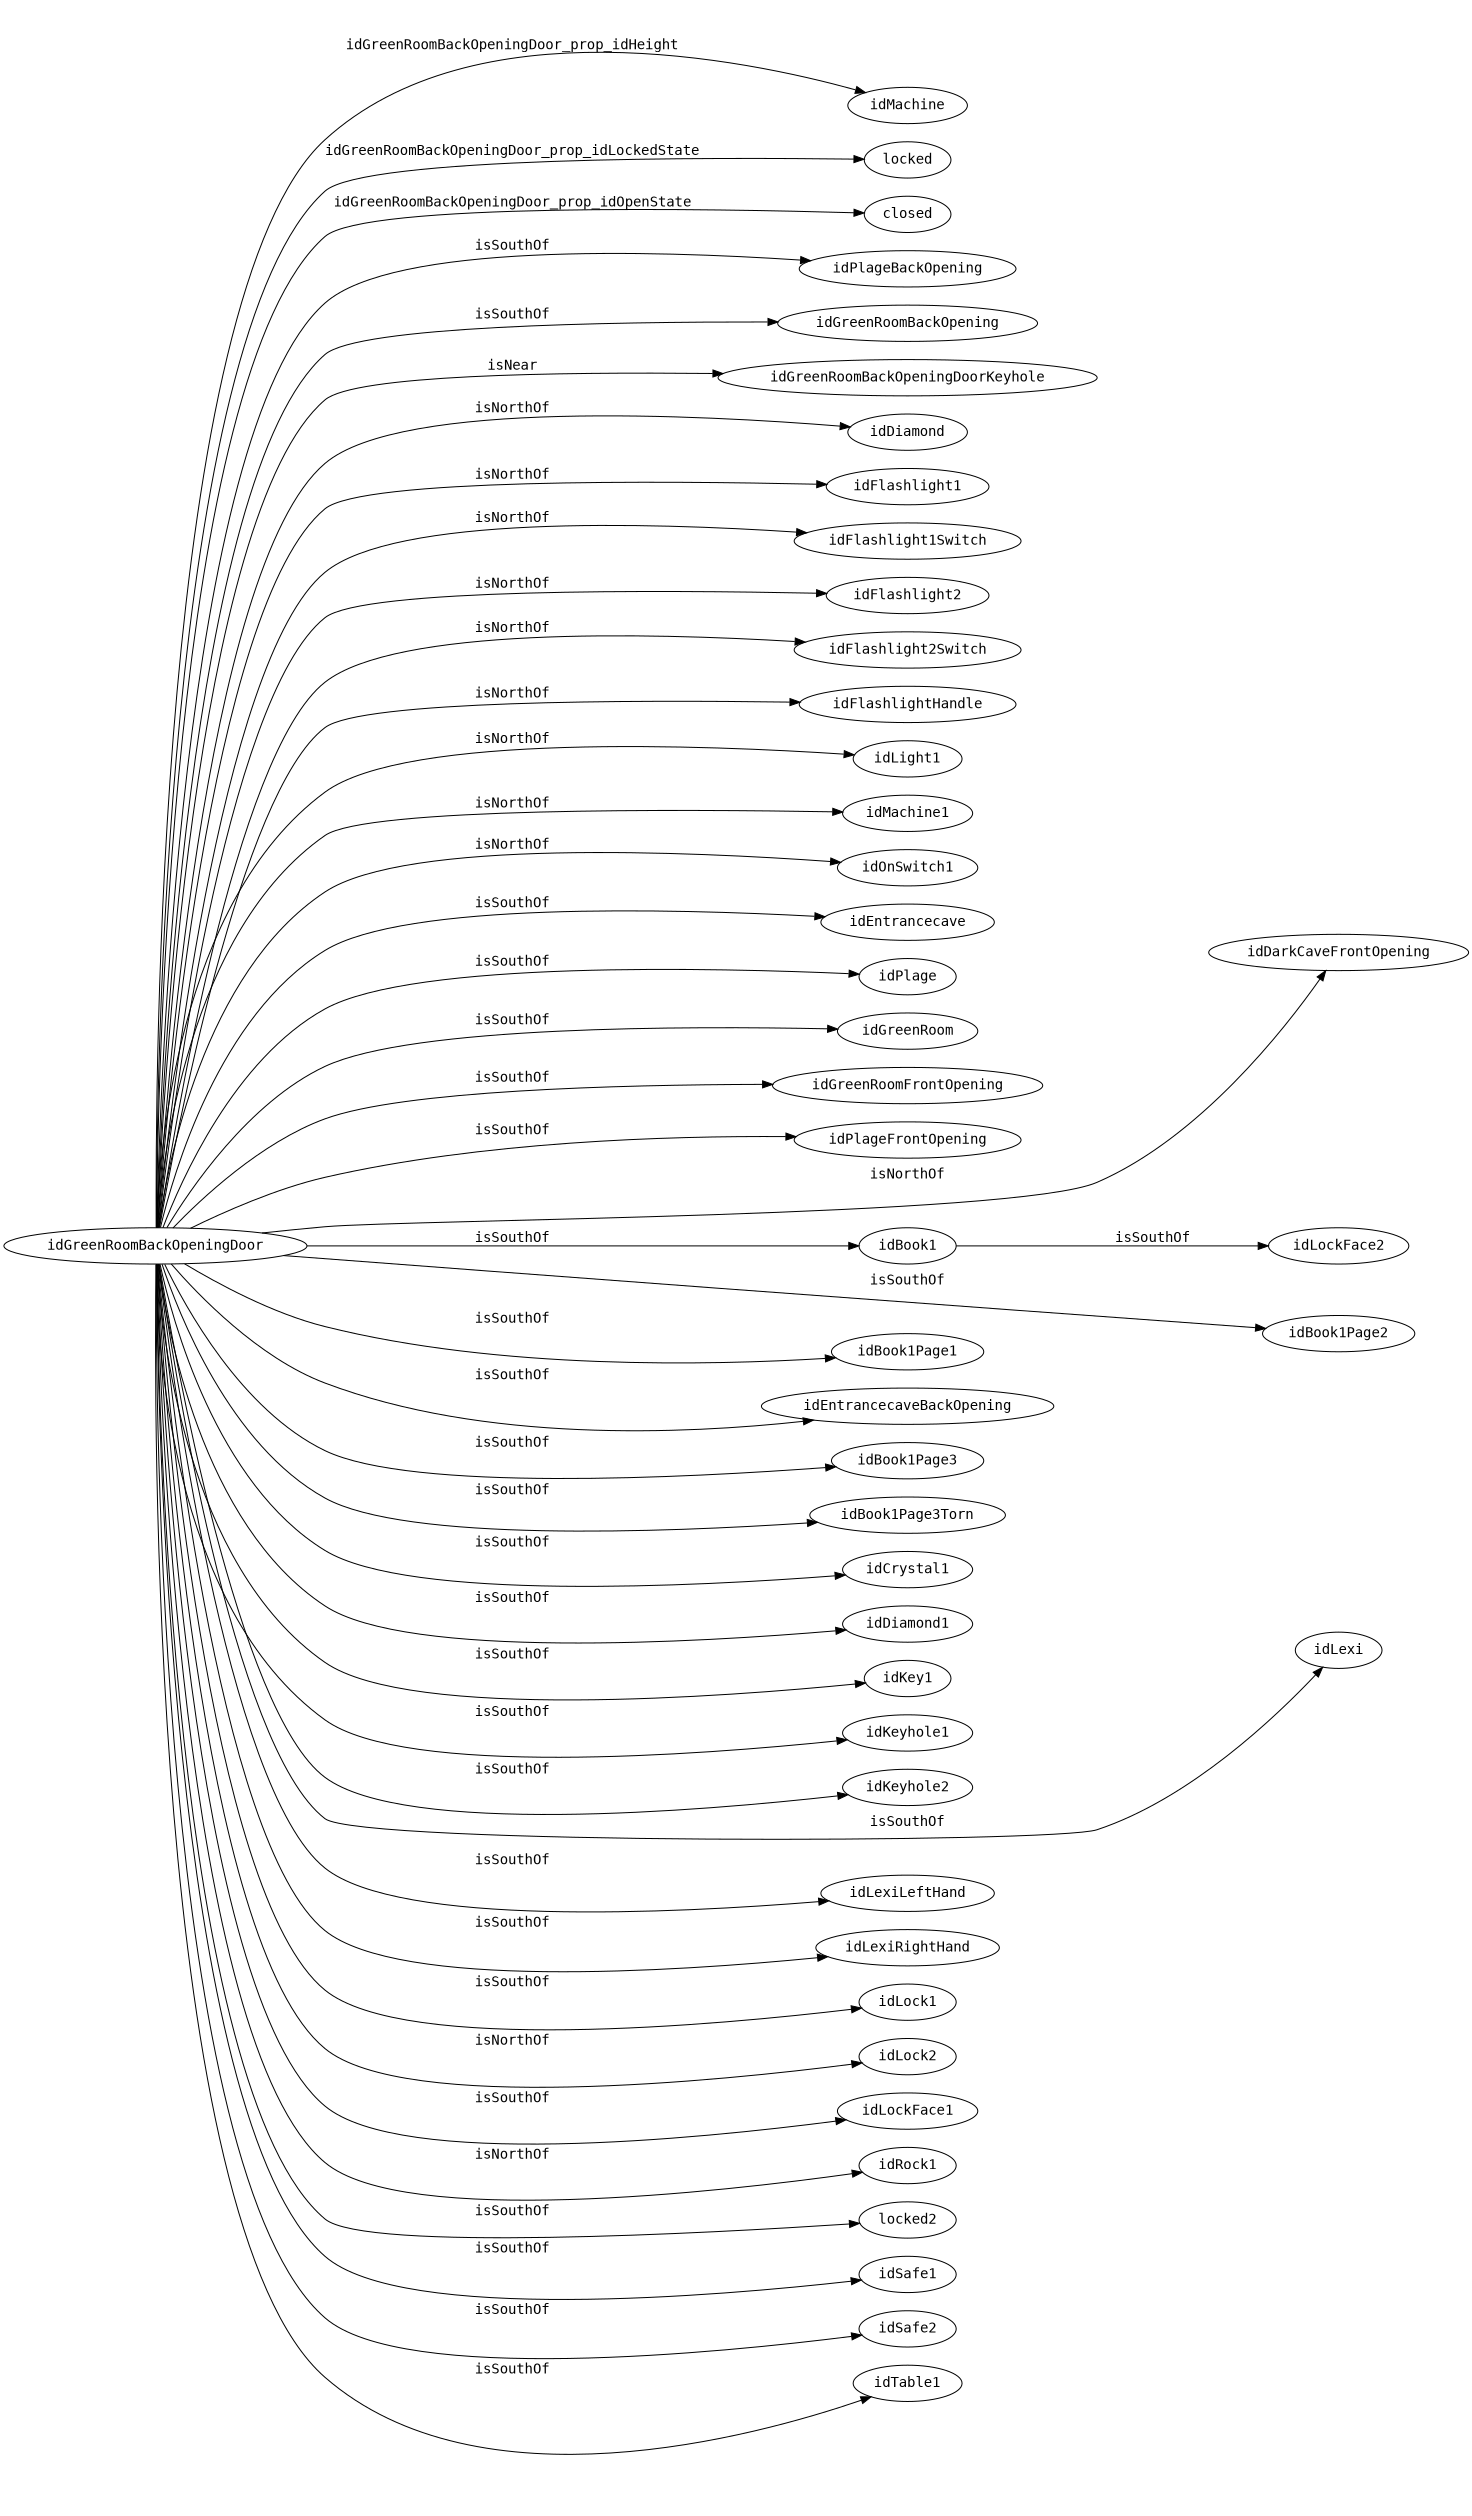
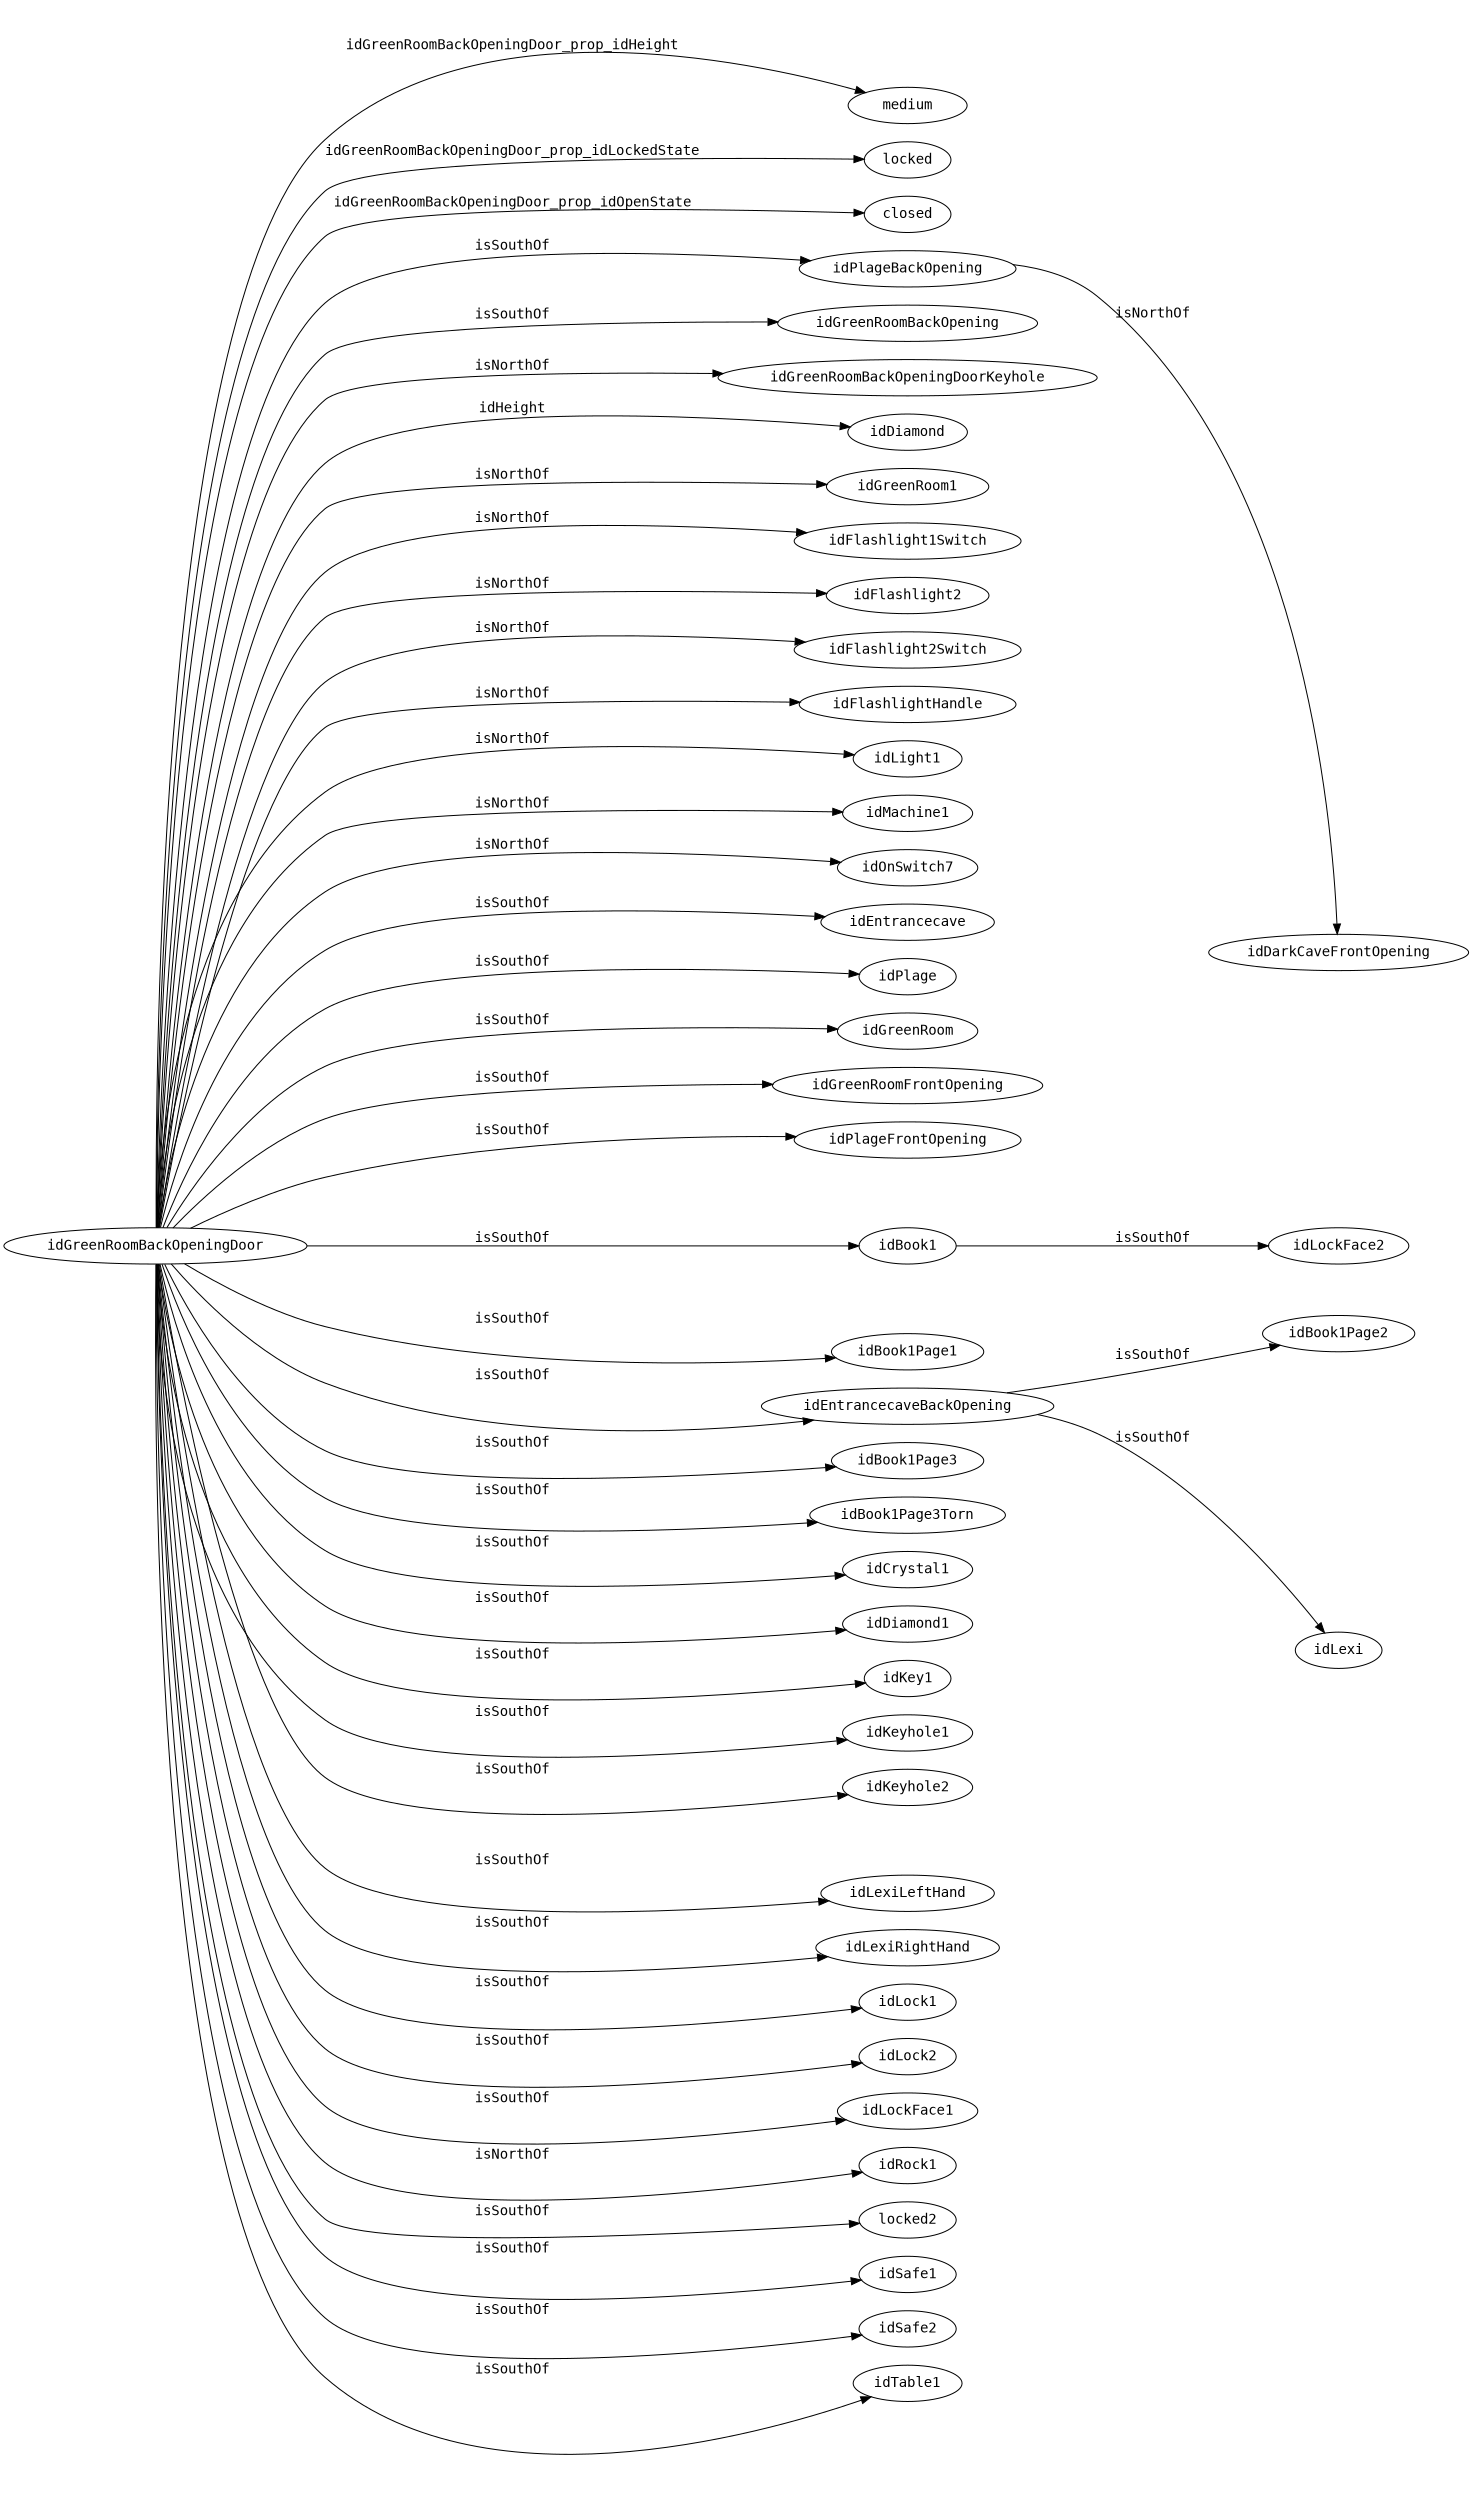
  strict digraph {
    fontname="DejaVu Sans Mono"
    rankdir=LR
    node [fontname="DejaVu Sans Mono" node_type=entity_node]
    edge [edge_type=relationship fontname="DejaVu Sans Mono"]
-   medium [node_type=property_node label=idMachine]
+   medium [node_type=property_node]
    idGreenRoomBackOpeningDoor
    locked [node_type=property_node]
    closed [node_type=property_node]
    idDarkCaveFrontOpening
    idGreenRoomBackOpening
    idGreenRoomBackOpeningDoorKeyhole
    n8 [label=idDiamond]
-   idFlashlight1
+   idFlashlight1 [label=idGreenRoom1]
    idFlashlight1Switch
    idFlashlight2
    idFlashlight2Switch
    idFlashlightHandle
    idLight1
    idMachine1
-   idOnSwitch1
+   idOnSwitch1 [label=idOnSwitch7]
    idEntrancecave
    idPlage
    idGreenRoom
    idGreenRoomFrontOpening
    idPlageFrontOpening
    idPlageBackOpening
    idEntrancecaveBackOpening
    idBook1
    idBook1Page1
    idBook1Page2
    idBook1Page3
    idBook1Page3Torn
    idCrystal1
    idDiamond1
    idKey1
    idKeyhole1
    idKeyhole2
    idLexi
    idLexiLeftHand
    idLexiRightHand
    idLock1
    idLock2
    idLockFace1
    idRock1
    n41 [label=locked2]
    idSafe1
    idSafe2
    idTable1
    idLockFace2
    idGreenRoomBackOpeningDoor -> medium [edge_type=property label=idGreenRoomBackOpeningDoor_prop_idHeight]
    idGreenRoomBackOpeningDoor -> locked [edge_type=property label=idGreenRoomBackOpeningDoor_prop_idLockedState]
    idGreenRoomBackOpeningDoor -> closed [edge_type=property label=idGreenRoomBackOpeningDoor_prop_idOpenState]
-   idGreenRoomBackOpeningDoor -> idDarkCaveFrontOpening [label=isNorthOf]
+   idPlageBackOpening -> idDarkCaveFrontOpening [label=isNorthOf]
    idGreenRoomBackOpeningDoor -> idGreenRoomBackOpening [label=isSouthOf]
-   idGreenRoomBackOpeningDoor -> idGreenRoomBackOpeningDoorKeyhole [label=isNear]
-   idGreenRoomBackOpeningDoor -> n8 [label=isNorthOf]
+   idGreenRoomBackOpeningDoor -> idGreenRoomBackOpeningDoorKeyhole [label=isNorthOf]
+   idGreenRoomBackOpeningDoor -> n8 [label=idHeight]
    idGreenRoomBackOpeningDoor -> idFlashlight1 [label=isNorthOf]
    idGreenRoomBackOpeningDoor -> idFlashlight1Switch [label=isNorthOf]
    idGreenRoomBackOpeningDoor -> idFlashlight2 [label=isNorthOf]
    idGreenRoomBackOpeningDoor -> idFlashlight2Switch [label=isNorthOf]
    idGreenRoomBackOpeningDoor -> idFlashlightHandle [label=isNorthOf]
    idGreenRoomBackOpeningDoor -> idLight1 [label=isNorthOf]
    idGreenRoomBackOpeningDoor -> idMachine1 [label=isNorthOf]
    idGreenRoomBackOpeningDoor -> idOnSwitch1 [label=isNorthOf]
    idGreenRoomBackOpeningDoor -> idEntrancecave [label=isSouthOf]
    idGreenRoomBackOpeningDoor -> idPlage [label=isSouthOf]
    idGreenRoomBackOpeningDoor -> idGreenRoom [label=isSouthOf]
    idGreenRoomBackOpeningDoor -> idGreenRoomFrontOpening [label=isSouthOf]
    idGreenRoomBackOpeningDoor -> idPlageFrontOpening [label=isSouthOf]
    idGreenRoomBackOpeningDoor -> idPlageBackOpening [label=isSouthOf]
    idGreenRoomBackOpeningDoor -> idEntrancecaveBackOpening [label=isSouthOf]
    idGreenRoomBackOpeningDoor -> idBook1 [label=isSouthOf]
    idGreenRoomBackOpeningDoor -> idBook1Page1 [label=isSouthOf]
-   idGreenRoomBackOpeningDoor -> idBook1Page2 [label=isSouthOf]
+   idEntrancecaveBackOpening -> idBook1Page2 [label=isSouthOf]
    idGreenRoomBackOpeningDoor -> idBook1Page3 [label=isSouthOf]
    idGreenRoomBackOpeningDoor -> idBook1Page3Torn [label=isSouthOf]
    idGreenRoomBackOpeningDoor -> idCrystal1 [label=isSouthOf]
    idGreenRoomBackOpeningDoor -> idDiamond1 [label=isSouthOf]
    idGreenRoomBackOpeningDoor -> idKey1 [label=isSouthOf]
    idGreenRoomBackOpeningDoor -> idKeyhole1 [label=isSouthOf]
    idGreenRoomBackOpeningDoor -> idKeyhole2 [label=isSouthOf]
-   idGreenRoomBackOpeningDoor -> idLexi [label=isSouthOf]
+   idEntrancecaveBackOpening -> idLexi [label=isSouthOf]
    idGreenRoomBackOpeningDoor -> idLexiLeftHand [label=isSouthOf]
    idGreenRoomBackOpeningDoor -> idLexiRightHand [label=isSouthOf]
    idGreenRoomBackOpeningDoor -> idLock1 [label=isSouthOf]
-   idGreenRoomBackOpeningDoor -> idLock2 [label=isNorthOf]
+   idGreenRoomBackOpeningDoor -> idLock2 [label=isSouthOf]
    idGreenRoomBackOpeningDoor -> idLockFace1 [label=isSouthOf]
    idGreenRoomBackOpeningDoor -> idRock1 [label=isNorthOf]
    idGreenRoomBackOpeningDoor -> n41 [label=isSouthOf]
    idGreenRoomBackOpeningDoor -> idSafe1 [label=isSouthOf]
    idGreenRoomBackOpeningDoor -> idSafe2 [label=isSouthOf]
    idGreenRoomBackOpeningDoor -> idTable1 [label=isSouthOf]
    idBook1 -> idLockFace2 [label=isSouthOf]
  }
